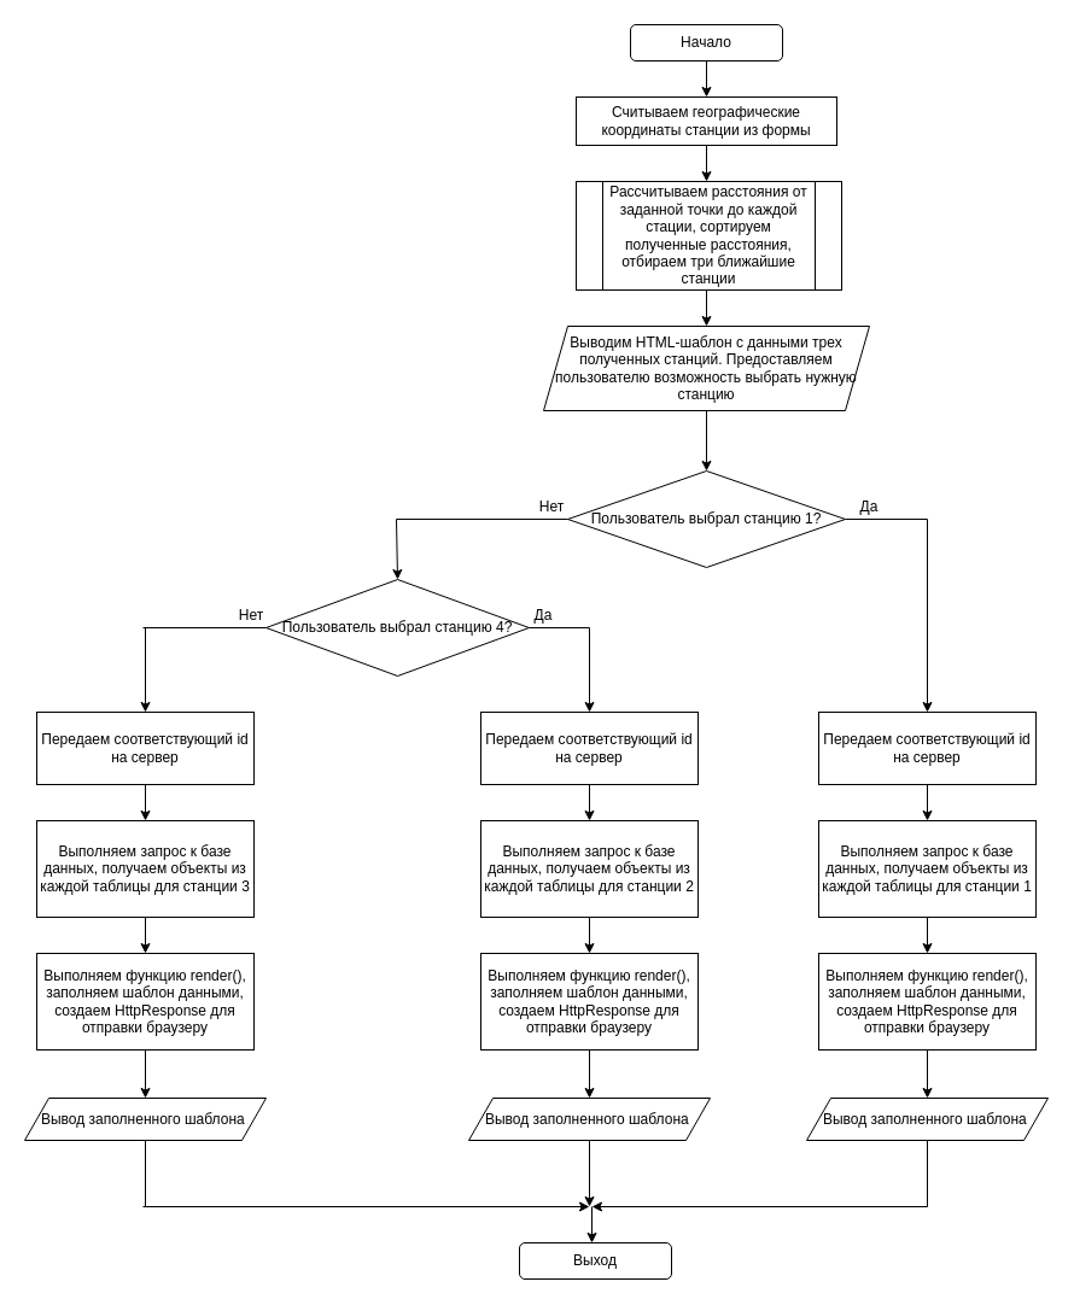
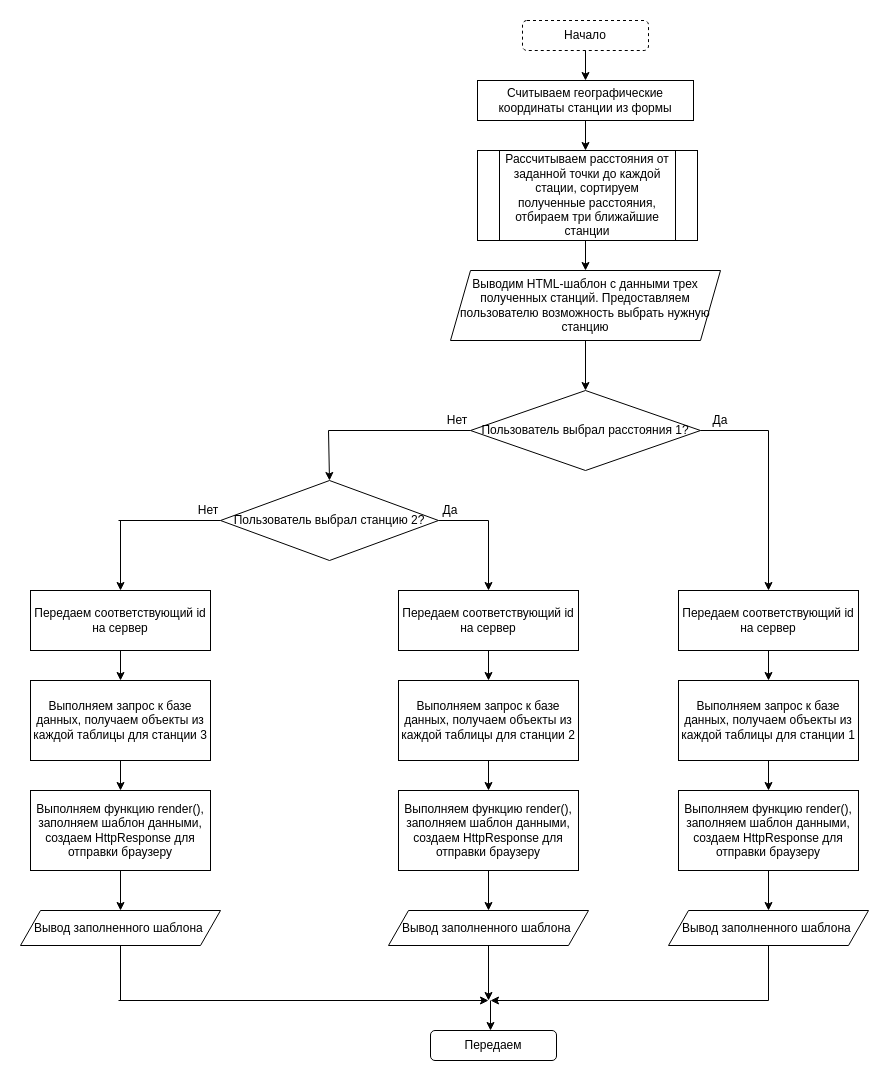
  <mxCell id="0" />
  <mxCell id="1" parent="0" />
- <mxCell id="2" value="Начало" style="rounded=1;whiteSpace=wrap;html=1;" vertex="1" parent="1"><mxGeometry x="522" y="20" width="126" height="30" as="geometry" /></mxCell>
+ <mxCell id="2" value="Начало" style="rounded=1;whiteSpace=wrap;html=1;dashed=1;" vertex="1" parent="1"><mxGeometry x="522" y="20" width="126" height="30" as="geometry" /></mxCell>
  <mxCell id="3" value="Считываем географические координаты станции из формы" style="rounded=0;whiteSpace=wrap;html=1;" vertex="1" parent="1"><mxGeometry x="477" y="80" width="216" height="40" as="geometry" /></mxCell>
- <mxCell id="4" value="Пользователь выбрал станцию 1?" style="rhombus;whiteSpace=wrap;html=1;" vertex="1" parent="1"><mxGeometry x="470" y="390" width="230" height="80" as="geometry" /></mxCell>
- <mxCell id="5" value="Выход" style="rounded=1;whiteSpace=wrap;html=1;" vertex="1" parent="1"><mxGeometry x="430" y="1030" width="126" height="30" as="geometry" /></mxCell>
+ <mxCell id="4" value="Пользователь выбрал расстояния 1?" style="rhombus;whiteSpace=wrap;html=1;" vertex="1" parent="1"><mxGeometry x="470" y="390" width="230" height="80" as="geometry" /></mxCell>
+ <mxCell id="5" value="Передаем" style="rounded=1;whiteSpace=wrap;html=1;" vertex="1" parent="1"><mxGeometry x="430" y="1030" width="126" height="30" as="geometry" /></mxCell>
  <mxCell id="6" value="" style="endArrow=classic;html=1;exitX=0.5;exitY=1;exitDx=0;exitDy=0;" edge="1" parent="1" source="2"><mxGeometry width="50" height="50" relative="1" as="geometry"><mxPoint x="558" y="300" as="sourcePoint" /><mxPoint x="585" y="80" as="targetPoint" /></mxGeometry></mxCell>
  <mxCell id="7" value="" style="endArrow=classic;html=1;exitX=0.5;exitY=1;exitDx=0;exitDy=0;" edge="1" parent="1" source="3"><mxGeometry width="50" height="50" relative="1" as="geometry"><mxPoint x="558" y="300" as="sourcePoint" /><mxPoint x="585" y="150" as="targetPoint" /></mxGeometry></mxCell>
  <mxCell id="8" value="Нет" style="text;html=1;strokeColor=none;fillColor=none;align=center;verticalAlign=middle;whiteSpace=wrap;rounded=0;" vertex="1" parent="1"><mxGeometry x="437" y="410" width="40" height="20" as="geometry" /></mxCell>
  <mxCell id="9" value="" style="endArrow=none;html=1;exitX=0;exitY=1;exitDx=0;exitDy=0;" edge="1" parent="1"><mxGeometry width="50" height="50" relative="1" as="geometry"><mxPoint x="700" y="430" as="sourcePoint" /><mxPoint x="768" y="430" as="targetPoint" /></mxGeometry></mxCell>
  <mxCell id="10" style="edgeStyle=orthogonalEdgeStyle;rounded=0;orthogonalLoop=1;jettySize=auto;html=1;exitX=0.5;exitY=1;exitDx=0;exitDy=0;entryX=0.5;entryY=0;entryDx=0;entryDy=0;" edge="1" parent="1" source="11" target="14"><mxGeometry relative="1" as="geometry" /></mxCell>
  <mxCell id="11" value="Выполняем запрос к базе данных, получаем объекты из каждой таблицы для станции 1" style="rounded=0;whiteSpace=wrap;html=1;" vertex="1" parent="1"><mxGeometry x="678" y="680" width="180" height="80" as="geometry" /></mxCell>
  <mxCell id="12" value="" style="endArrow=classic;html=1;" edge="1" parent="1" target="28"><mxGeometry width="50" height="50" relative="1" as="geometry"><mxPoint x="768" y="430" as="sourcePoint" /><mxPoint x="768" y="460" as="targetPoint" /></mxGeometry></mxCell>
  <mxCell id="13" style="edgeStyle=orthogonalEdgeStyle;rounded=0;orthogonalLoop=1;jettySize=auto;html=1;exitX=0.5;exitY=1;exitDx=0;exitDy=0;entryX=0.5;entryY=0;entryDx=0;entryDy=0;" edge="1" parent="1" source="14" target="15"><mxGeometry relative="1" as="geometry" /></mxCell>
  <mxCell id="14" value="Выполняем функцию render(), заполняем шаблон данными, создаем HttpResponse для отправки браузеру" style="rounded=0;whiteSpace=wrap;html=1;" vertex="1" parent="1"><mxGeometry x="678" y="790" width="180" height="80" as="geometry" /></mxCell>
  <mxCell id="15" value="Вывод заполненного шаблона&amp;nbsp;" style="shape=parallelogram;perimeter=parallelogramPerimeter;whiteSpace=wrap;html=1;fixedSize=1;" vertex="1" parent="1"><mxGeometry x="668" y="910" width="200" height="35" as="geometry" /></mxCell>
  <mxCell id="16" value="" style="endArrow=none;html=1;exitX=0.5;exitY=1;exitDx=0;exitDy=0;" edge="1" parent="1" source="15"><mxGeometry width="50" height="50" relative="1" as="geometry"><mxPoint x="698" y="770" as="sourcePoint" /><mxPoint x="768" y="1000" as="targetPoint" /></mxGeometry></mxCell>
  <mxCell id="17" style="edgeStyle=orthogonalEdgeStyle;rounded=0;orthogonalLoop=1;jettySize=auto;html=1;exitX=0.5;exitY=1;exitDx=0;exitDy=0;" edge="1" parent="1" source="5" target="5"><mxGeometry relative="1" as="geometry" /></mxCell>
  <mxCell id="18" value="" style="endArrow=classic;html=1;" edge="1" parent="1"><mxGeometry width="50" height="50" relative="1" as="geometry"><mxPoint x="490" y="1000" as="sourcePoint" /><mxPoint x="490" y="1030" as="targetPoint" /></mxGeometry></mxCell>
  <mxCell id="19" value="" style="endArrow=classic;html=1;" edge="1" parent="1"><mxGeometry width="50" height="50" relative="1" as="geometry"><mxPoint x="118" y="1000" as="sourcePoint" /><mxPoint x="488" y="1000" as="targetPoint" /></mxGeometry></mxCell>
  <mxCell id="20" value="" style="endArrow=classic;html=1;" edge="1" parent="1"><mxGeometry width="50" height="50" relative="1" as="geometry"><mxPoint x="768" y="1000" as="sourcePoint" /><mxPoint x="490" y="1000" as="targetPoint" /></mxGeometry></mxCell>
  <mxCell id="21" style="edgeStyle=orthogonalEdgeStyle;rounded=0;orthogonalLoop=1;jettySize=auto;html=1;exitX=0.5;exitY=1;exitDx=0;exitDy=0;entryX=0.5;entryY=0;entryDx=0;entryDy=0;" edge="1" parent="1" source="22" target="24"><mxGeometry relative="1" as="geometry" /></mxCell>
  <mxCell id="22" value="&lt;span&gt;Рассчитываем расстояния от заданной точки до каждой стации, сортируем полученные расстояния, отбираем три ближайшие станции&lt;/span&gt;" style="shape=process;whiteSpace=wrap;html=1;backgroundOutline=1;" vertex="1" parent="1"><mxGeometry x="477" y="150" width="220" height="90" as="geometry" /></mxCell>
  <mxCell id="23" style="edgeStyle=orthogonalEdgeStyle;rounded=0;orthogonalLoop=1;jettySize=auto;html=1;exitX=0.5;exitY=1;exitDx=0;exitDy=0;entryX=0.5;entryY=0;entryDx=0;entryDy=0;" edge="1" parent="1" source="24" target="4"><mxGeometry relative="1" as="geometry" /></mxCell>
  <mxCell id="24" value="Выводим HTML-шаблон с данными трех полученных станций. Предоставляем пользователю возможность выбрать нужную станцию" style="shape=parallelogram;perimeter=parallelogramPerimeter;whiteSpace=wrap;html=1;fixedSize=1;" vertex="1" parent="1"><mxGeometry x="450" y="270" width="270" height="70" as="geometry" /></mxCell>
  <mxCell id="25" value="Да" style="text;html=1;strokeColor=none;fillColor=none;align=center;verticalAlign=middle;whiteSpace=wrap;rounded=0;" vertex="1" parent="1"><mxGeometry x="700" y="410" width="40" height="20" as="geometry" /></mxCell>
- <mxCell id="26" value="Пользователь выбрал станцию 4?" style="rhombus;whiteSpace=wrap;html=1;" vertex="1" parent="1"><mxGeometry x="220" y="480" width="218" height="80" as="geometry" /></mxCell>
+ <mxCell id="26" value="Пользователь выбрал станцию 2?" style="rhombus;whiteSpace=wrap;html=1;" vertex="1" parent="1"><mxGeometry x="220" y="480" width="218" height="80" as="geometry" /></mxCell>
  <mxCell id="27" style="edgeStyle=orthogonalEdgeStyle;rounded=0;orthogonalLoop=1;jettySize=auto;html=1;exitX=0.5;exitY=1;exitDx=0;exitDy=0;entryX=0.5;entryY=0;entryDx=0;entryDy=0;" edge="1" parent="1" source="28" target="11"><mxGeometry relative="1" as="geometry" /></mxCell>
  <mxCell id="28" value="Передаем соответствующий id на сервер" style="rounded=0;whiteSpace=wrap;html=1;" vertex="1" parent="1"><mxGeometry x="678" y="590" width="180" height="60" as="geometry" /></mxCell>
  <mxCell id="29" value="" style="endArrow=none;html=1;entryX=0;entryY=0.5;entryDx=0;entryDy=0;" edge="1" parent="1" target="4"><mxGeometry width="50" height="50" relative="1" as="geometry"><mxPoint x="328" y="430" as="sourcePoint" /><mxPoint x="608" y="410" as="targetPoint" /></mxGeometry></mxCell>
  <mxCell id="30" value="" style="endArrow=classic;html=1;entryX=0.5;entryY=0;entryDx=0;entryDy=0;" edge="1" parent="1" target="26"><mxGeometry width="50" height="50" relative="1" as="geometry"><mxPoint x="328" y="430" as="sourcePoint" /><mxPoint x="608" y="410" as="targetPoint" /></mxGeometry></mxCell>
  <mxCell id="31" value="" style="endArrow=none;html=1;" edge="1" parent="1"><mxGeometry width="50" height="50" relative="1" as="geometry"><mxPoint x="438" y="520" as="sourcePoint" /><mxPoint x="488" y="520" as="targetPoint" /></mxGeometry></mxCell>
  <mxCell id="32" value="Да" style="text;html=1;strokeColor=none;fillColor=none;align=center;verticalAlign=middle;whiteSpace=wrap;rounded=0;" vertex="1" parent="1"><mxGeometry x="430" y="500" width="40" height="20" as="geometry" /></mxCell>
  <mxCell id="33" style="edgeStyle=orthogonalEdgeStyle;rounded=0;orthogonalLoop=1;jettySize=auto;html=1;exitX=0.5;exitY=1;exitDx=0;exitDy=0;entryX=0.5;entryY=0;entryDx=0;entryDy=0;" edge="1" parent="1" source="34" target="36"><mxGeometry relative="1" as="geometry" /></mxCell>
  <mxCell id="34" value="Выполняем запрос к базе данных, получаем объекты из каждой таблицы для станции 2" style="rounded=0;whiteSpace=wrap;html=1;" vertex="1" parent="1"><mxGeometry x="398" y="680" width="180" height="80" as="geometry" /></mxCell>
  <mxCell id="35" style="edgeStyle=orthogonalEdgeStyle;rounded=0;orthogonalLoop=1;jettySize=auto;html=1;exitX=0.5;exitY=1;exitDx=0;exitDy=0;entryX=0.5;entryY=0;entryDx=0;entryDy=0;" edge="1" parent="1" source="36" target="37"><mxGeometry relative="1" as="geometry" /></mxCell>
  <mxCell id="36" value="Выполняем функцию render(), заполняем шаблон данными, создаем HttpResponse для отправки браузеру" style="rounded=0;whiteSpace=wrap;html=1;" vertex="1" parent="1"><mxGeometry x="398" y="790" width="180" height="80" as="geometry" /></mxCell>
  <mxCell id="37" value="Вывод заполненного шаблона&amp;nbsp;" style="shape=parallelogram;perimeter=parallelogramPerimeter;whiteSpace=wrap;html=1;fixedSize=1;" vertex="1" parent="1"><mxGeometry x="388" y="910" width="200" height="35" as="geometry" /></mxCell>
  <mxCell id="38" value="" style="endArrow=classic;html=1;entryX=0.5;entryY=0;entryDx=0;entryDy=0;" edge="1" parent="1" target="52"><mxGeometry width="50" height="50" relative="1" as="geometry"><mxPoint x="488" y="520" as="sourcePoint" /><mxPoint x="488" y="580" as="targetPoint" /></mxGeometry></mxCell>
  <mxCell id="39" value="" style="endArrow=none;html=1;entryX=0;entryY=0.5;entryDx=0;entryDy=0;" edge="1" parent="1" target="26"><mxGeometry width="50" height="50" relative="1" as="geometry"><mxPoint x="118" y="520" as="sourcePoint" /><mxPoint x="308" y="630" as="targetPoint" /></mxGeometry></mxCell>
  <mxCell id="40" value="" style="endArrow=classic;html=1;entryX=0.5;entryY=0;entryDx=0;entryDy=0;" edge="1" parent="1" target="50"><mxGeometry width="50" height="50" relative="1" as="geometry"><mxPoint x="120" y="520" as="sourcePoint" /><mxPoint x="119" y="570" as="targetPoint" /></mxGeometry></mxCell>
  <mxCell id="41" value="Нет" style="text;html=1;strokeColor=none;fillColor=none;align=center;verticalAlign=middle;whiteSpace=wrap;rounded=0;" vertex="1" parent="1"><mxGeometry x="188" y="500" width="40" height="20" as="geometry" /></mxCell>
  <mxCell id="42" style="edgeStyle=orthogonalEdgeStyle;rounded=0;orthogonalLoop=1;jettySize=auto;html=1;exitX=0.5;exitY=1;exitDx=0;exitDy=0;entryX=0.5;entryY=0;entryDx=0;entryDy=0;" edge="1" parent="1" source="43" target="45"><mxGeometry relative="1" as="geometry" /></mxCell>
  <mxCell id="43" value="Выполняем запрос к базе данных, получаем объекты из каждой таблицы для станции 3" style="rounded=0;whiteSpace=wrap;html=1;" vertex="1" parent="1"><mxGeometry x="30" y="680" width="180" height="80" as="geometry" /></mxCell>
  <mxCell id="44" style="edgeStyle=orthogonalEdgeStyle;rounded=0;orthogonalLoop=1;jettySize=auto;html=1;exitX=0.5;exitY=1;exitDx=0;exitDy=0;entryX=0.5;entryY=0;entryDx=0;entryDy=0;" edge="1" parent="1" source="45" target="46"><mxGeometry relative="1" as="geometry" /></mxCell>
  <mxCell id="45" value="Выполняем функцию render(), заполняем шаблон данными, создаем HttpResponse для отправки браузеру" style="rounded=0;whiteSpace=wrap;html=1;" vertex="1" parent="1"><mxGeometry x="30" y="790" width="180" height="80" as="geometry" /></mxCell>
  <mxCell id="46" value="Вывод заполненного шаблона&amp;nbsp;" style="shape=parallelogram;perimeter=parallelogramPerimeter;whiteSpace=wrap;html=1;fixedSize=1;" vertex="1" parent="1"><mxGeometry x="20" y="910" width="200" height="35" as="geometry" /></mxCell>
  <mxCell id="47" value="" style="endArrow=none;html=1;exitX=0.5;exitY=1;exitDx=0;exitDy=0;" edge="1" parent="1" source="46"><mxGeometry width="50" height="50" relative="1" as="geometry"><mxPoint x="438" y="720" as="sourcePoint" /><mxPoint x="120" y="1000" as="targetPoint" /></mxGeometry></mxCell>
  <mxCell id="48" value="" style="endArrow=classic;html=1;exitX=0.5;exitY=1;exitDx=0;exitDy=0;" edge="1" parent="1" source="37"><mxGeometry width="50" height="50" relative="1" as="geometry"><mxPoint x="438" y="720" as="sourcePoint" /><mxPoint x="488" y="1000" as="targetPoint" /></mxGeometry></mxCell>
  <mxCell id="49" style="edgeStyle=orthogonalEdgeStyle;rounded=0;orthogonalLoop=1;jettySize=auto;html=1;exitX=0.5;exitY=1;exitDx=0;exitDy=0;entryX=0.5;entryY=0;entryDx=0;entryDy=0;" edge="1" parent="1" source="50" target="43"><mxGeometry relative="1" as="geometry" /></mxCell>
  <mxCell id="50" value="Передаем соответствующий id на сервер" style="rounded=0;whiteSpace=wrap;html=1;" vertex="1" parent="1"><mxGeometry x="30" y="590" width="180" height="60" as="geometry" /></mxCell>
  <mxCell id="51" style="edgeStyle=orthogonalEdgeStyle;rounded=0;orthogonalLoop=1;jettySize=auto;html=1;exitX=0.5;exitY=1;exitDx=0;exitDy=0;entryX=0.5;entryY=0;entryDx=0;entryDy=0;" edge="1" parent="1" source="52" target="34"><mxGeometry relative="1" as="geometry" /></mxCell>
  <mxCell id="52" value="Передаем соответствующий id на сервер" style="rounded=0;whiteSpace=wrap;html=1;" vertex="1" parent="1"><mxGeometry x="398" y="590" width="180" height="60" as="geometry" /></mxCell>
